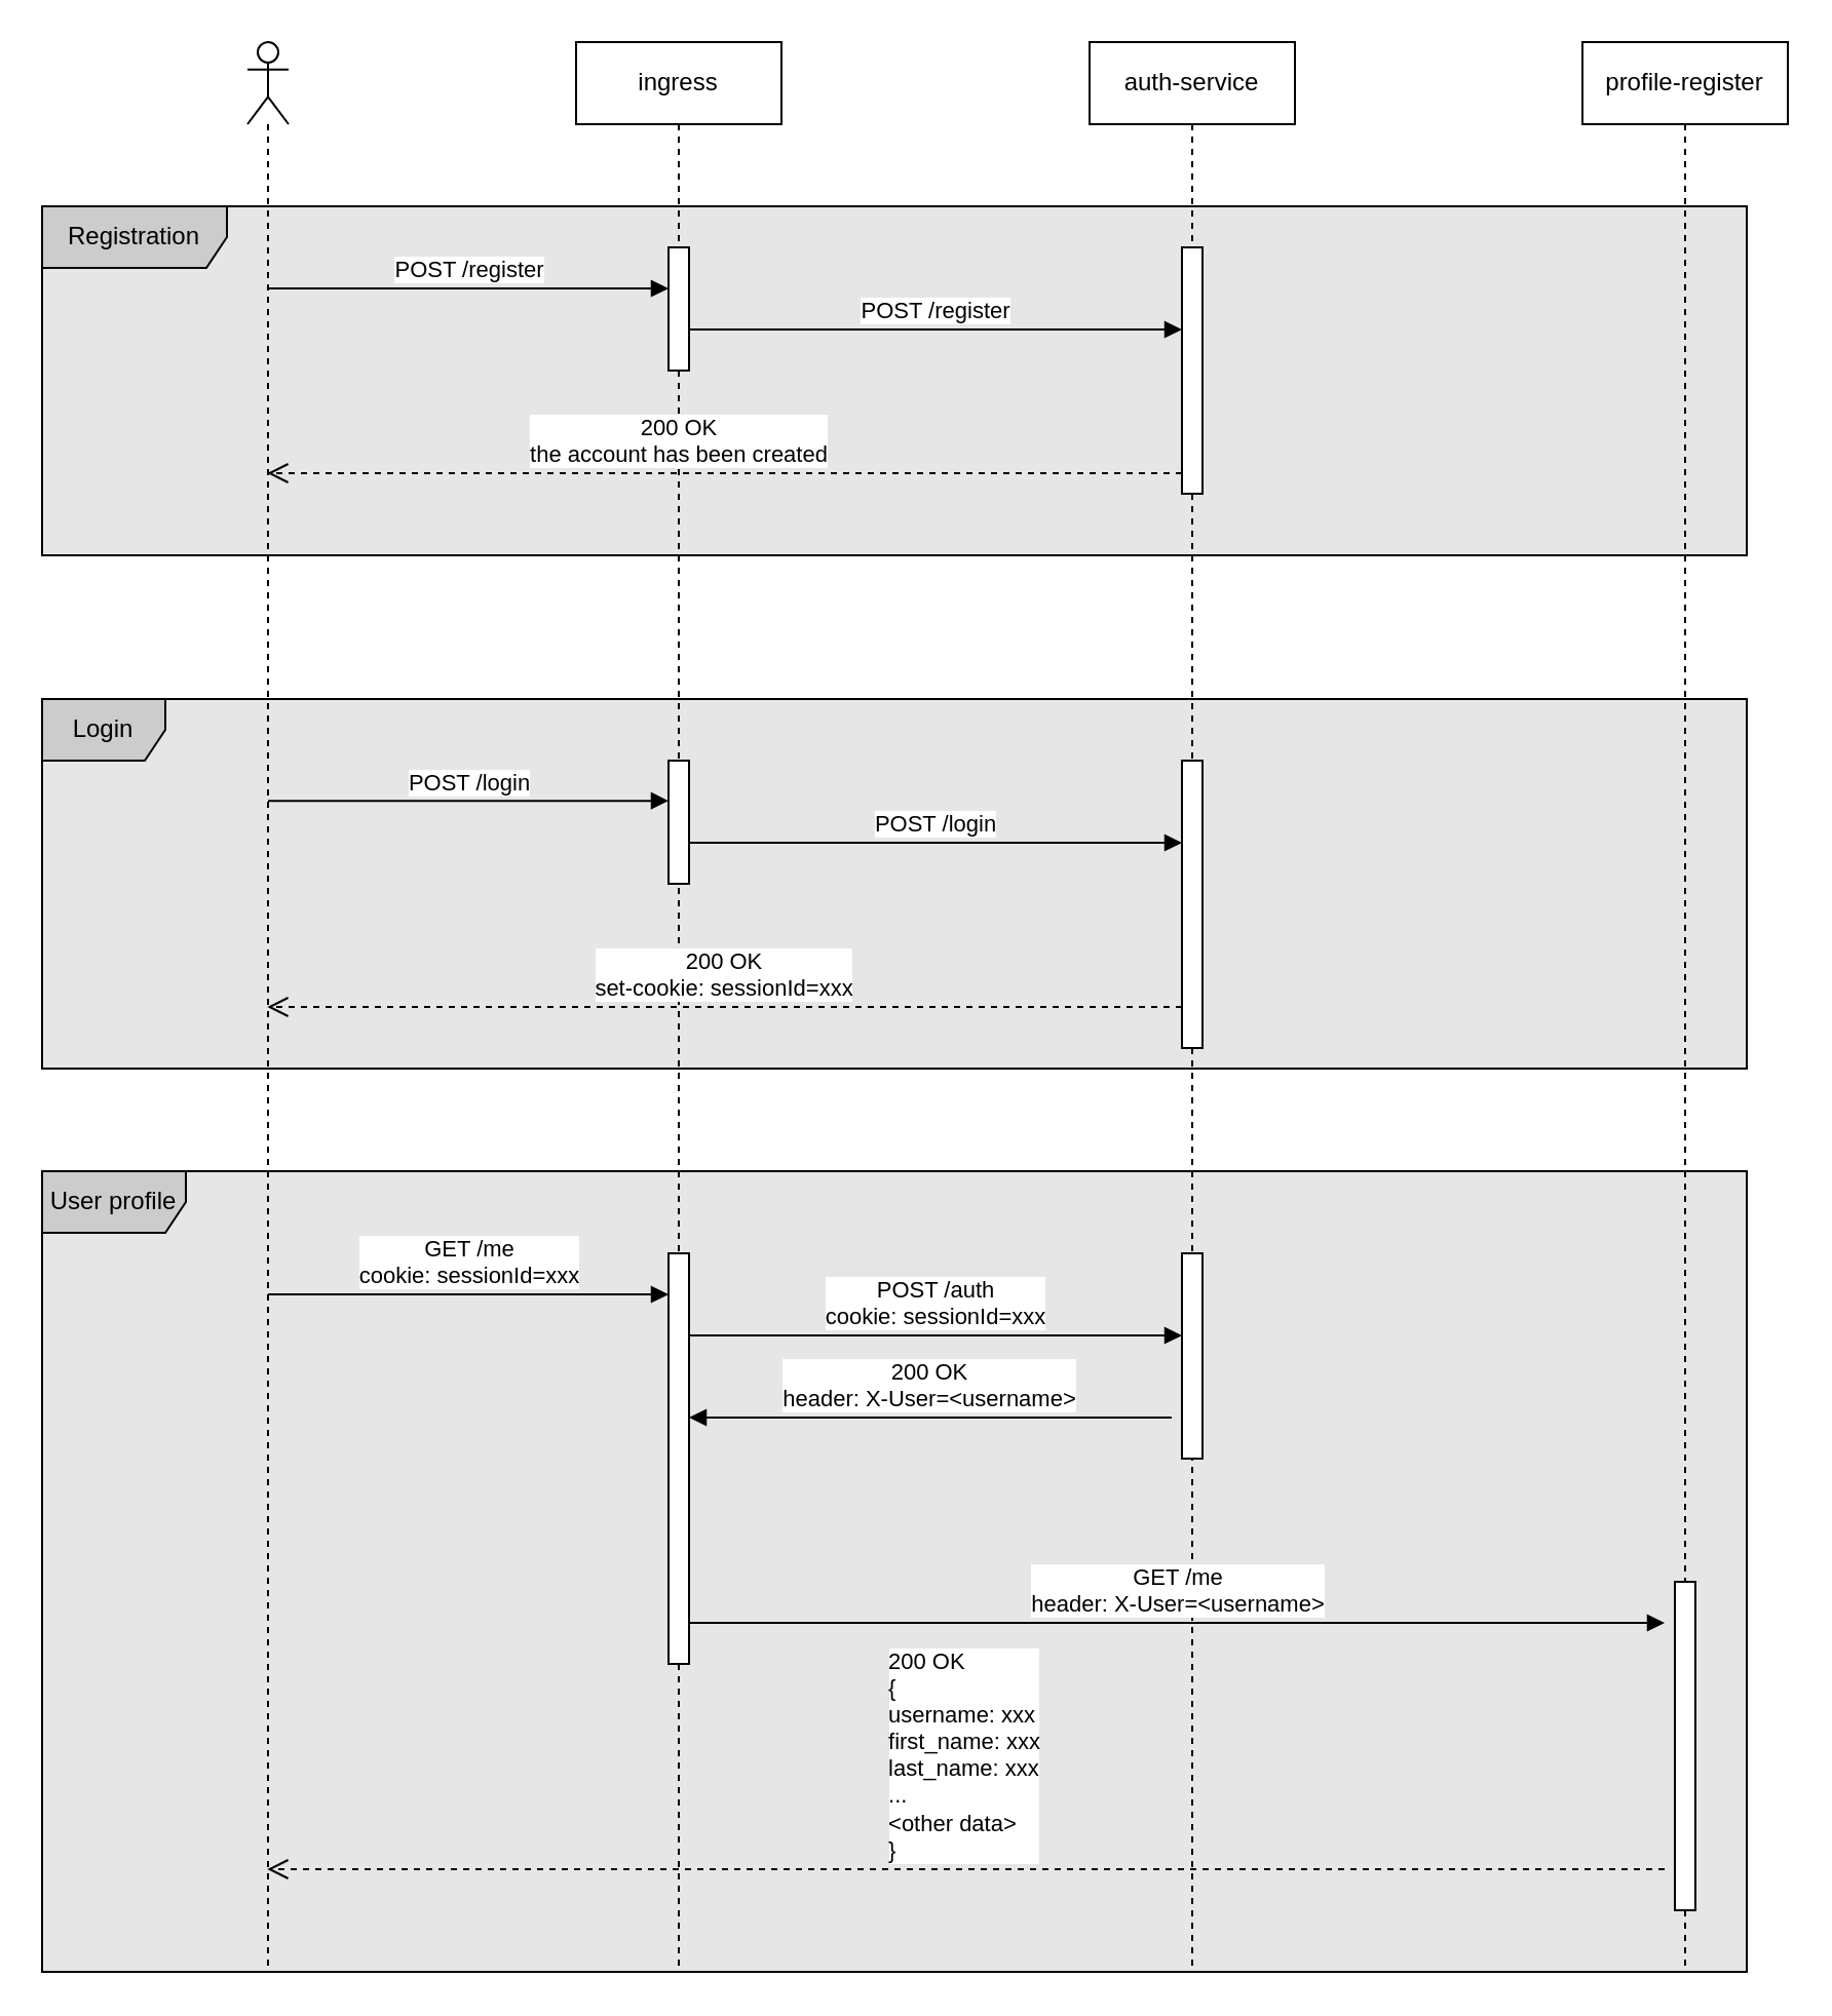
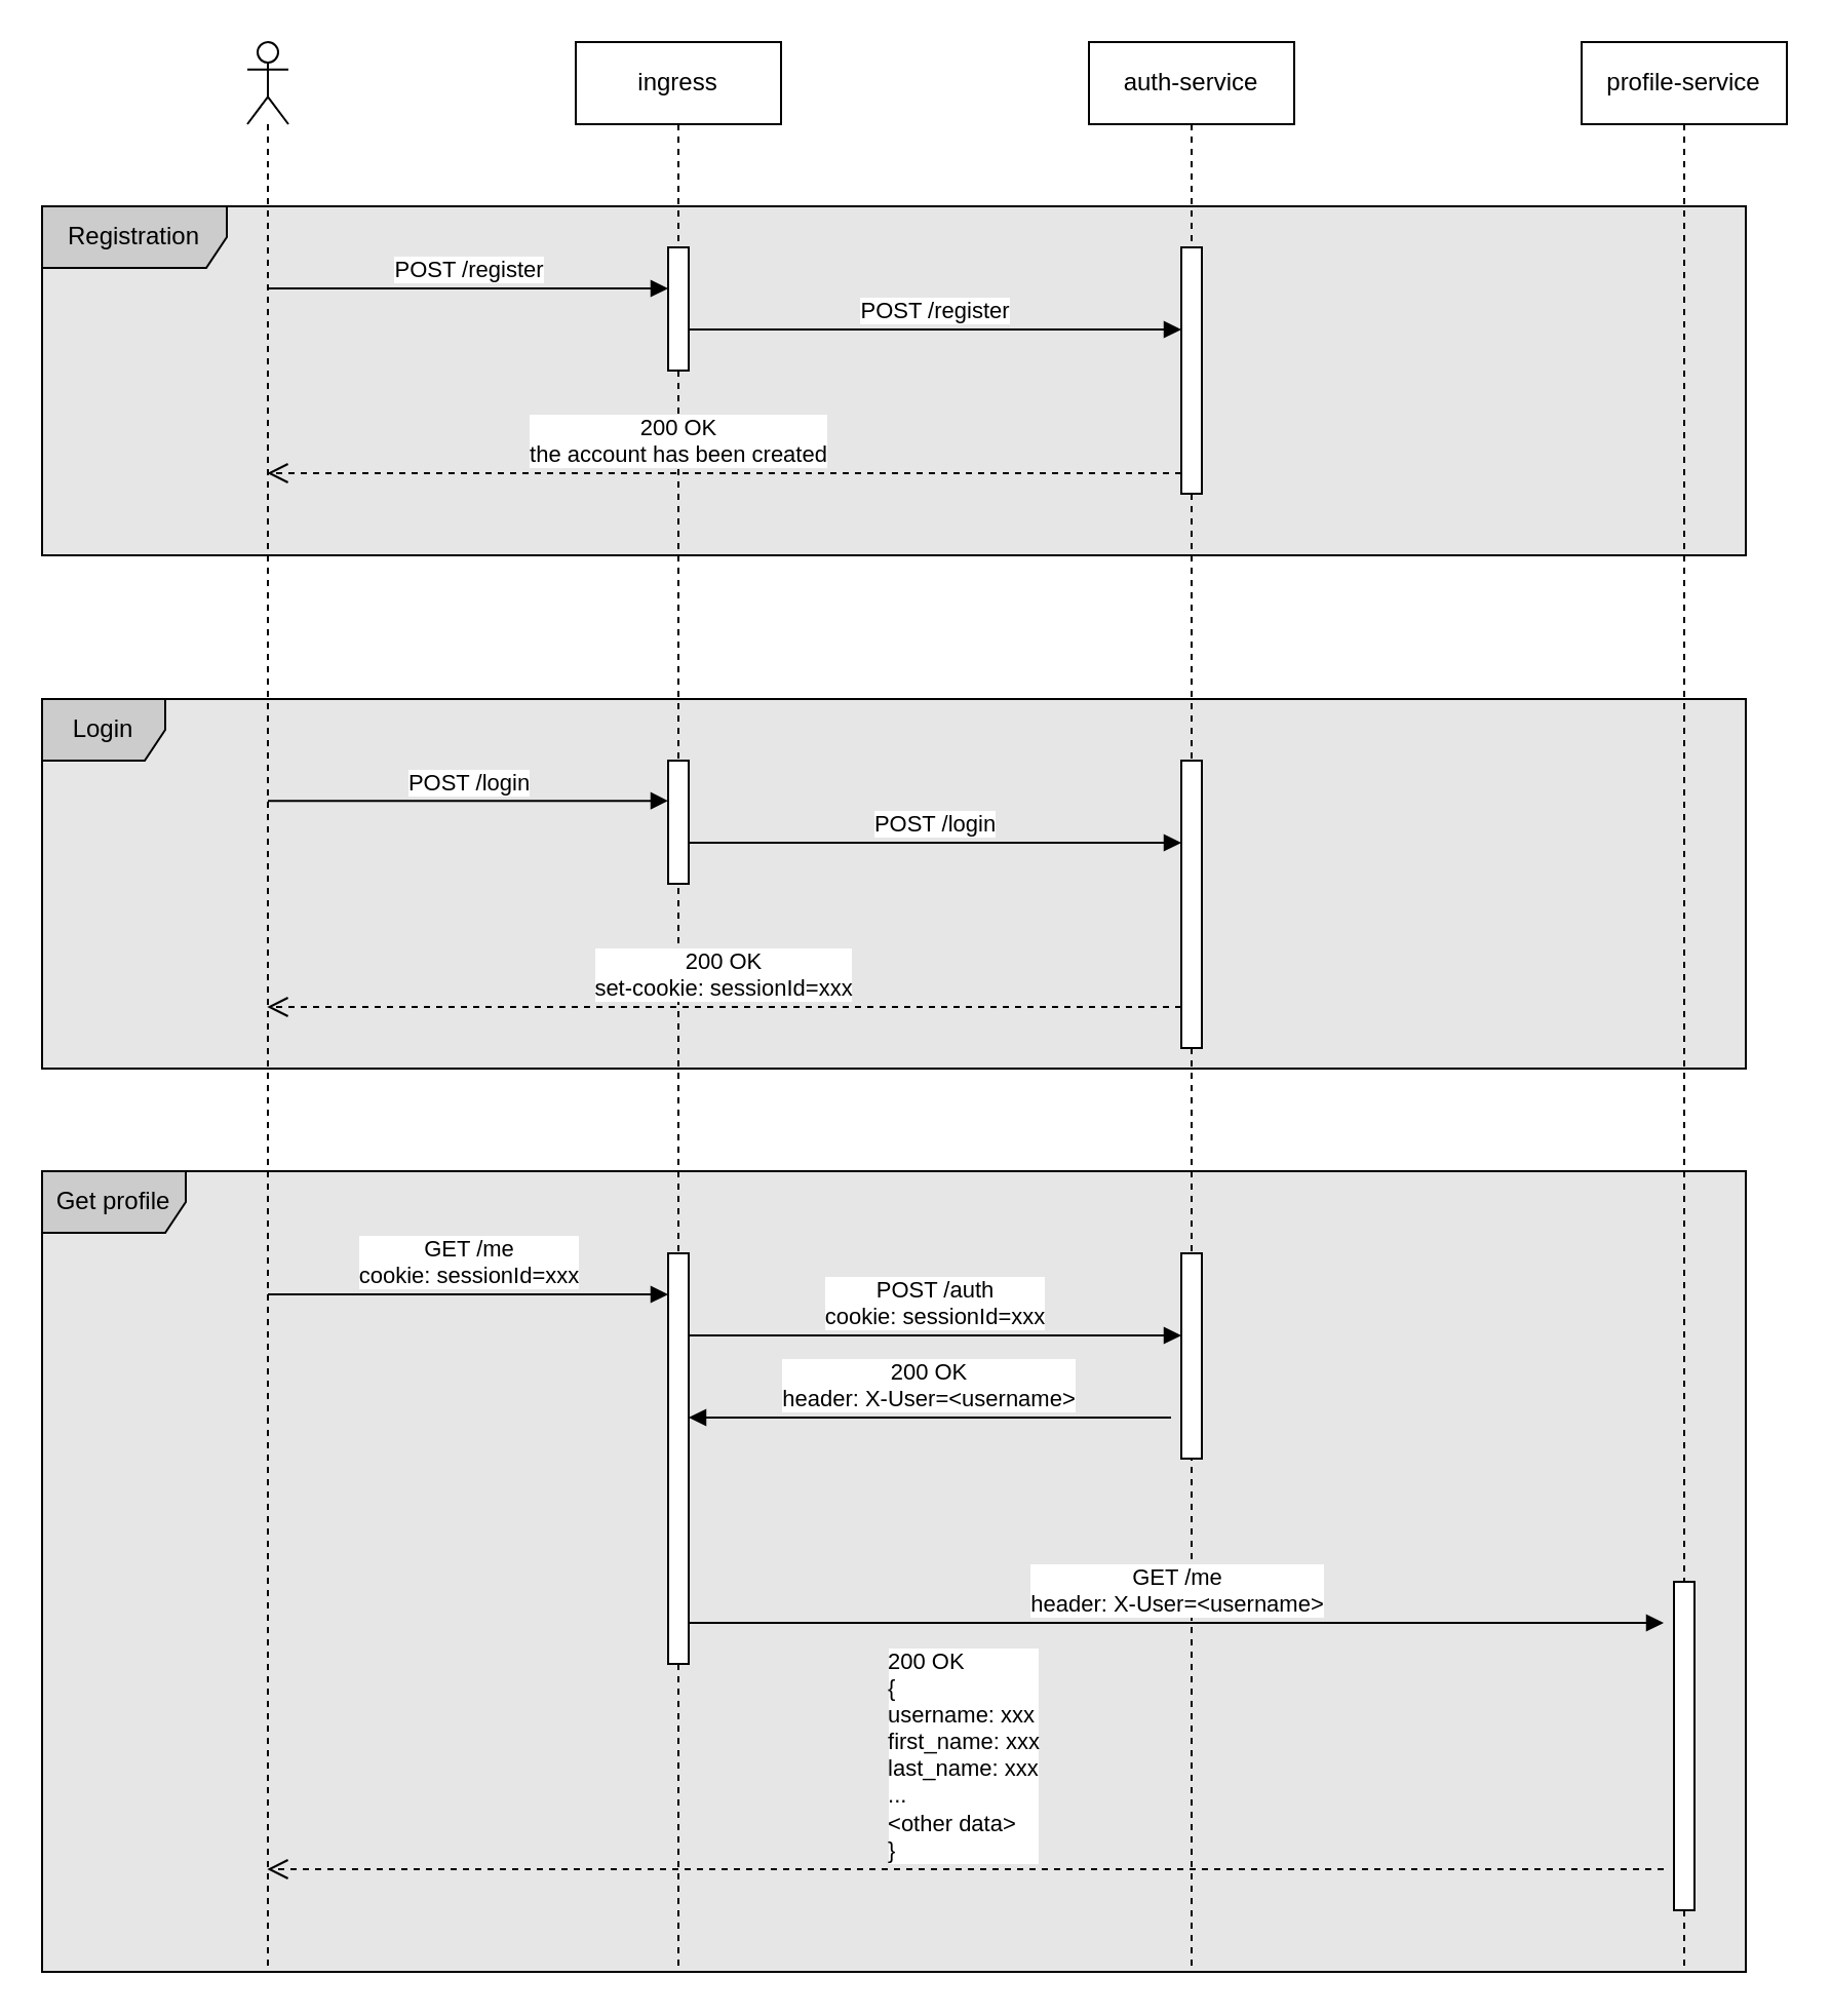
  <mxCell id="0" />
  <mxCell id="1" parent="0" />
- <mxCell id="2" value="User profile" style="shape=umlFrame;whiteSpace=wrap;html=1;pointerEvents=0;fillColor=#CCCCCC;shadow=0;strokeColor=default;swimlaneFillColor=#E6E6E6;width=70;height=30;" vertex="1" parent="1"><mxGeometry x="20" y="570" width="830" height="390" as="geometry" /></mxCell>
+ <mxCell id="2" value="Get profile" style="shape=umlFrame;whiteSpace=wrap;html=1;pointerEvents=0;fillColor=#CCCCCC;shadow=0;strokeColor=default;swimlaneFillColor=#E6E6E6;width=70;height=30;" vertex="1" parent="1"><mxGeometry x="20" y="570" width="830" height="390" as="geometry" /></mxCell>
  <mxCell id="3" value="Login" style="shape=umlFrame;whiteSpace=wrap;html=1;pointerEvents=0;fillColor=#CCCCCC;shadow=0;strokeColor=default;swimlaneFillColor=#E6E6E6;" vertex="1" parent="1"><mxGeometry x="20" y="340" width="830" height="180" as="geometry" /></mxCell>
  <mxCell id="4" value="Registration" style="shape=umlFrame;whiteSpace=wrap;html=1;pointerEvents=0;fillColor=#CCCCCC;shadow=0;strokeColor=default;swimlaneFillColor=#E6E6E6;width=90;height=30;" vertex="1" parent="1"><mxGeometry x="20" y="100" width="830" height="170" as="geometry" /></mxCell>
  <mxCell id="5" value="" style="shape=umlLifeline;perimeter=lifelinePerimeter;whiteSpace=wrap;html=1;container=1;dropTarget=0;collapsible=0;recursiveResize=0;outlineConnect=0;portConstraint=eastwest;newEdgeStyle={&quot;curved&quot;:0,&quot;rounded&quot;:0};participant=umlActor;" parent="1" vertex="1"><mxGeometry x="120" y="20" width="20" height="940" as="geometry" /></mxCell>
  <mxCell id="6" value="ingress" style="shape=umlLifeline;perimeter=lifelinePerimeter;whiteSpace=wrap;html=1;container=1;dropTarget=0;collapsible=0;recursiveResize=0;outlineConnect=0;portConstraint=eastwest;newEdgeStyle={&quot;curved&quot;:0,&quot;rounded&quot;:0};" parent="1" vertex="1"><mxGeometry x="280" y="20" width="100" height="940" as="geometry" /></mxCell>
  <mxCell id="7" value="" style="html=1;points=[[0,0,0,0,5],[0,1,0,0,-5],[1,0,0,0,5],[1,1,0,0,-5]];perimeter=orthogonalPerimeter;outlineConnect=0;targetShapes=umlLifeline;portConstraint=eastwest;newEdgeStyle={&quot;curved&quot;:0,&quot;rounded&quot;:0};" parent="6" vertex="1"><mxGeometry x="45" y="100" width="10" height="60" as="geometry" /></mxCell>
  <mxCell id="8" value="" style="html=1;points=[[0,0,0,0,5],[0,1,0,0,-5],[1,0,0,0,5],[1,1,0,0,-5]];perimeter=orthogonalPerimeter;outlineConnect=0;targetShapes=umlLifeline;portConstraint=eastwest;newEdgeStyle={&quot;curved&quot;:0,&quot;rounded&quot;:0};" vertex="1" parent="6"><mxGeometry x="45" y="350" width="10" height="60" as="geometry" /></mxCell>
  <mxCell id="9" value="" style="html=1;points=[[0,0,0,0,5],[0,1,0,0,-5],[1,0,0,0,5],[1,1,0,0,-5]];perimeter=orthogonalPerimeter;outlineConnect=0;targetShapes=umlLifeline;portConstraint=eastwest;newEdgeStyle={&quot;curved&quot;:0,&quot;rounded&quot;:0};" vertex="1" parent="6"><mxGeometry x="45" y="590" width="10" height="200" as="geometry" /></mxCell>
  <mxCell id="10" value="auth-service" style="shape=umlLifeline;perimeter=lifelinePerimeter;whiteSpace=wrap;html=1;container=1;dropTarget=0;collapsible=0;recursiveResize=0;outlineConnect=0;portConstraint=eastwest;newEdgeStyle={&quot;curved&quot;:0,&quot;rounded&quot;:0};" parent="1" vertex="1"><mxGeometry x="530" y="20" width="100" height="940" as="geometry" /></mxCell>
  <mxCell id="11" value="" style="html=1;points=[[0,0,0,0,5],[0,1,0,0,-5],[1,0,0,0,5],[1,1,0,0,-5]];perimeter=orthogonalPerimeter;outlineConnect=0;targetShapes=umlLifeline;portConstraint=eastwest;newEdgeStyle={&quot;curved&quot;:0,&quot;rounded&quot;:0};" vertex="1" parent="10"><mxGeometry x="45" y="100" width="10" height="120" as="geometry" /></mxCell>
  <mxCell id="12" value="" style="html=1;points=[[0,0,0,0,5],[0,1,0,0,-5],[1,0,0,0,5],[1,1,0,0,-5]];perimeter=orthogonalPerimeter;outlineConnect=0;targetShapes=umlLifeline;portConstraint=eastwest;newEdgeStyle={&quot;curved&quot;:0,&quot;rounded&quot;:0};" vertex="1" parent="10"><mxGeometry x="45" y="350" width="10" height="140" as="geometry" /></mxCell>
  <mxCell id="13" value="" style="html=1;points=[[0,0,0,0,5],[0,1,0,0,-5],[1,0,0,0,5],[1,1,0,0,-5]];perimeter=orthogonalPerimeter;outlineConnect=0;targetShapes=umlLifeline;portConstraint=eastwest;newEdgeStyle={&quot;curved&quot;:0,&quot;rounded&quot;:0};" vertex="1" parent="10"><mxGeometry x="45" y="590" width="10" height="100" as="geometry" /></mxCell>
  <mxCell id="14" value="POST /register" style="html=1;verticalAlign=bottom;endArrow=block;curved=0;rounded=0;" parent="1" target="7" edge="1"><mxGeometry width="80" relative="1" as="geometry"><mxPoint x="130" y="140" as="sourcePoint" /><mxPoint x="340" y="140" as="targetPoint" /></mxGeometry></mxCell>
  <mxCell id="15" value="POST /register" style="html=1;verticalAlign=bottom;endArrow=block;curved=0;rounded=0;" parent="1" edge="1" target="11"><mxGeometry width="80" relative="1" as="geometry"><mxPoint x="335" y="160" as="sourcePoint" /><mxPoint x="570" y="160" as="targetPoint" /></mxGeometry></mxCell>
  <mxCell id="16" value="200 OK&lt;br&gt;the account has been created" style="html=1;verticalAlign=bottom;endArrow=open;dashed=1;endSize=8;curved=0;rounded=0;" parent="1" edge="1"><mxGeometry x="0.1" relative="1" as="geometry"><mxPoint x="575" y="230" as="sourcePoint" /><mxPoint x="129.667" y="230" as="targetPoint" /><mxPoint as="offset" /></mxGeometry></mxCell>
- <mxCell id="17" value="profile-register" style="shape=umlLifeline;perimeter=lifelinePerimeter;whiteSpace=wrap;html=1;container=1;dropTarget=0;collapsible=0;recursiveResize=0;outlineConnect=0;portConstraint=eastwest;newEdgeStyle={&quot;curved&quot;:0,&quot;rounded&quot;:0};" vertex="1" parent="1"><mxGeometry x="770" y="20" width="100" height="940" as="geometry" /></mxCell>
+ <mxCell id="17" value="profile-service" style="shape=umlLifeline;perimeter=lifelinePerimeter;whiteSpace=wrap;html=1;container=1;dropTarget=0;collapsible=0;recursiveResize=0;outlineConnect=0;portConstraint=eastwest;newEdgeStyle={&quot;curved&quot;:0,&quot;rounded&quot;:0};" vertex="1" parent="1"><mxGeometry x="770" y="20" width="100" height="940" as="geometry" /></mxCell>
  <mxCell id="18" value="" style="html=1;points=[[0,0,0,0,5],[0,1,0,0,-5],[1,0,0,0,5],[1,1,0,0,-5]];perimeter=orthogonalPerimeter;outlineConnect=0;targetShapes=umlLifeline;portConstraint=eastwest;newEdgeStyle={&quot;curved&quot;:0,&quot;rounded&quot;:0};" vertex="1" parent="17"><mxGeometry x="45" y="750" width="10" height="160" as="geometry" /></mxCell>
  <mxCell id="19" value="POST /login" style="html=1;verticalAlign=bottom;endArrow=block;curved=0;rounded=0;" edge="1" parent="1"><mxGeometry width="80" relative="1" as="geometry"><mxPoint x="130" y="389.58" as="sourcePoint" /><mxPoint x="325" y="389.58" as="targetPoint" /></mxGeometry></mxCell>
  <mxCell id="20" value="POST /login" style="html=1;verticalAlign=bottom;endArrow=block;curved=0;rounded=0;" edge="1" parent="1"><mxGeometry width="80" relative="1" as="geometry"><mxPoint x="335" y="410" as="sourcePoint" /><mxPoint x="575" y="410" as="targetPoint" /><mxPoint as="offset" /></mxGeometry></mxCell>
  <mxCell id="21" value="200 OK&lt;br&gt;set-cookie: sessionId=xxx" style="html=1;verticalAlign=bottom;endArrow=open;dashed=1;endSize=8;curved=0;rounded=0;" edge="1" parent="1"><mxGeometry x="0.002" relative="1" as="geometry"><mxPoint x="575" y="490" as="sourcePoint" /><mxPoint x="129.667" y="490" as="targetPoint" /><mxPoint as="offset" /></mxGeometry></mxCell>
  <mxCell id="22" value="GET /me&lt;br&gt;cookie: sessionId=xxx" style="html=1;verticalAlign=bottom;endArrow=block;curved=0;rounded=0;" edge="1" parent="1"><mxGeometry width="80" relative="1" as="geometry"><mxPoint x="130" y="630" as="sourcePoint" /><mxPoint x="325" y="630" as="targetPoint" /></mxGeometry></mxCell>
  <mxCell id="23" value="POST /auth&lt;br&gt;cookie: sessionId=xxx" style="html=1;verticalAlign=bottom;endArrow=block;curved=0;rounded=0;" edge="1" parent="1" target="13"><mxGeometry width="80" relative="1" as="geometry"><mxPoint x="335" y="650" as="sourcePoint" /><mxPoint x="570" y="650" as="targetPoint" /></mxGeometry></mxCell>
  <mxCell id="24" value="200 OK&lt;br&gt;header: X-User=&amp;lt;username&amp;gt;" style="html=1;verticalAlign=bottom;endArrow=block;curved=0;rounded=0;" edge="1" parent="1"><mxGeometry width="80" relative="1" as="geometry"><mxPoint x="570" y="690" as="sourcePoint" /><mxPoint x="335" y="690" as="targetPoint" /></mxGeometry></mxCell>
  <mxCell id="25" value="GET /me&lt;br&gt;header: X-User=&amp;lt;username&amp;gt;" style="html=1;verticalAlign=bottom;endArrow=block;curved=0;rounded=0;" edge="1" parent="1"><mxGeometry x="0.001" width="80" relative="1" as="geometry"><mxPoint x="335" y="790" as="sourcePoint" /><mxPoint x="810" y="790" as="targetPoint" /><mxPoint as="offset" /></mxGeometry></mxCell>
  <mxCell id="26" value="&lt;div style=&quot;text-align: justify;&quot;&gt;200 OK&lt;/div&gt;&lt;div style=&quot;text-align: justify;&quot;&gt;{&lt;/div&gt;&lt;div style=&quot;text-align: justify;&quot;&gt;username: xxx&lt;/div&gt;&lt;div style=&quot;text-align: justify;&quot;&gt;first_name: xxx&lt;/div&gt;&lt;div style=&quot;text-align: justify;&quot;&gt;last_name: xxx&lt;/div&gt;&lt;div style=&quot;text-align: justify;&quot;&gt;...&lt;/div&gt;&lt;div style=&quot;text-align: justify;&quot;&gt;&amp;lt;other data&amp;gt;&lt;/div&gt;&lt;div style=&quot;text-align: justify;&quot;&gt;}&lt;/div&gt;" style="html=1;verticalAlign=bottom;endArrow=open;dashed=1;endSize=8;curved=0;rounded=0;" edge="1" parent="1"><mxGeometry x="0.002" relative="1" as="geometry"><mxPoint x="810" y="910" as="sourcePoint" /><mxPoint x="129.667" y="910" as="targetPoint" /><mxPoint as="offset" /></mxGeometry></mxCell>
